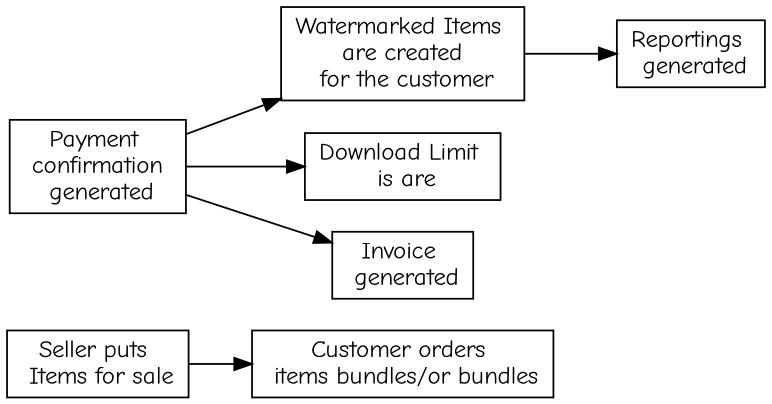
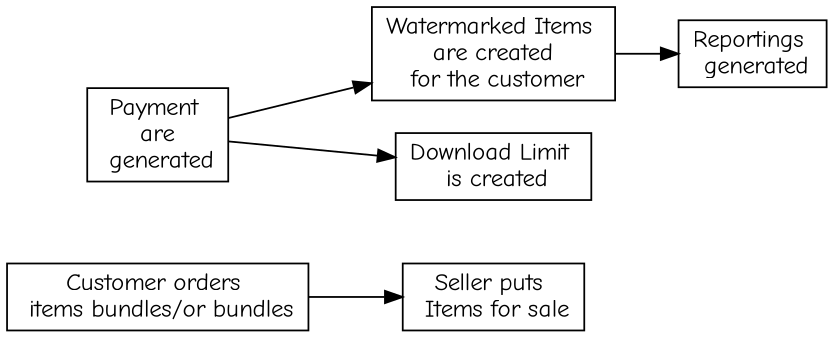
  digraph {
    fontname="Comic Neue"
    rankdir=LR
    node [fontname="Comic Neue" shape=box]
    edge [fontname="Comic Neue"]
    n1 [label="Seller puts \n Items for sale"]
    n2 [label="Customer orders \n items bundles/or bundles"]
-   n3 [label="Payment \n confirmation \n generated"]
+   n3 [label="Payment \n are \n generated"]
    n4 [label="Watermarked Items \n are created \n for the customer"]
-   n5 [label="Download Limit \n is are"]
-   n6 [label="Invoice \n generated"]
+   n5 [label="Download Limit \n is created"]
    n7 [label="Reportings \n generated"]
-   n1 -> n2
+   n2 -> n1
    n3 -> n4
    n3 -> n5
-   n3 -> n6
    n4 -> n7
  }
